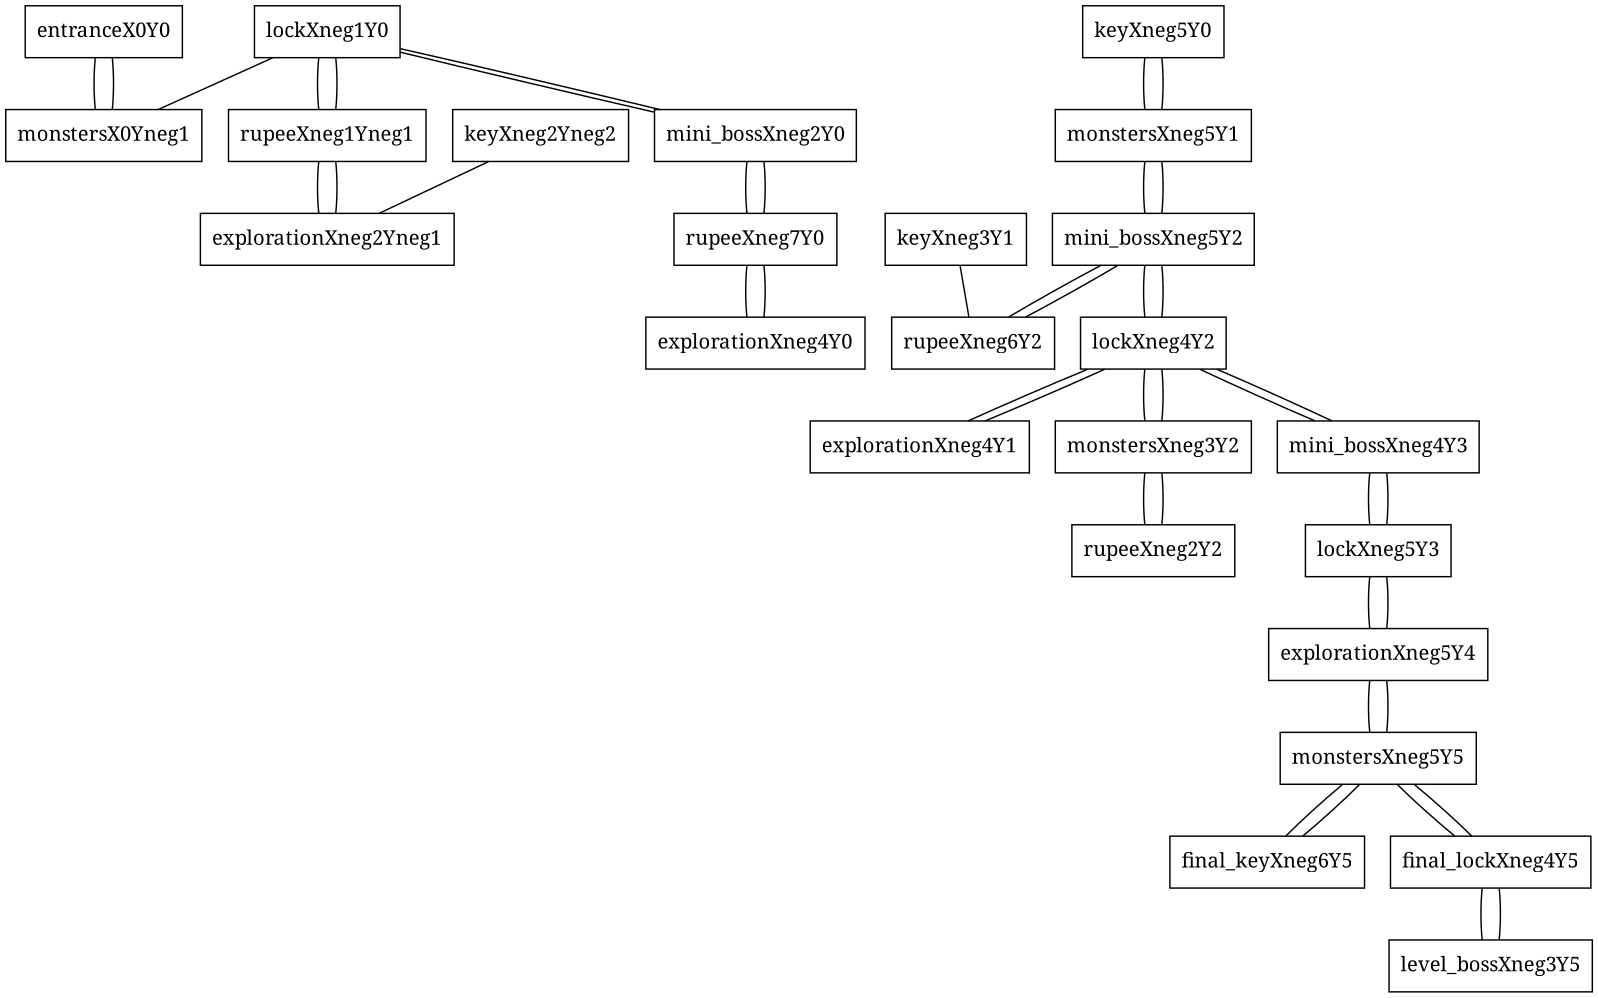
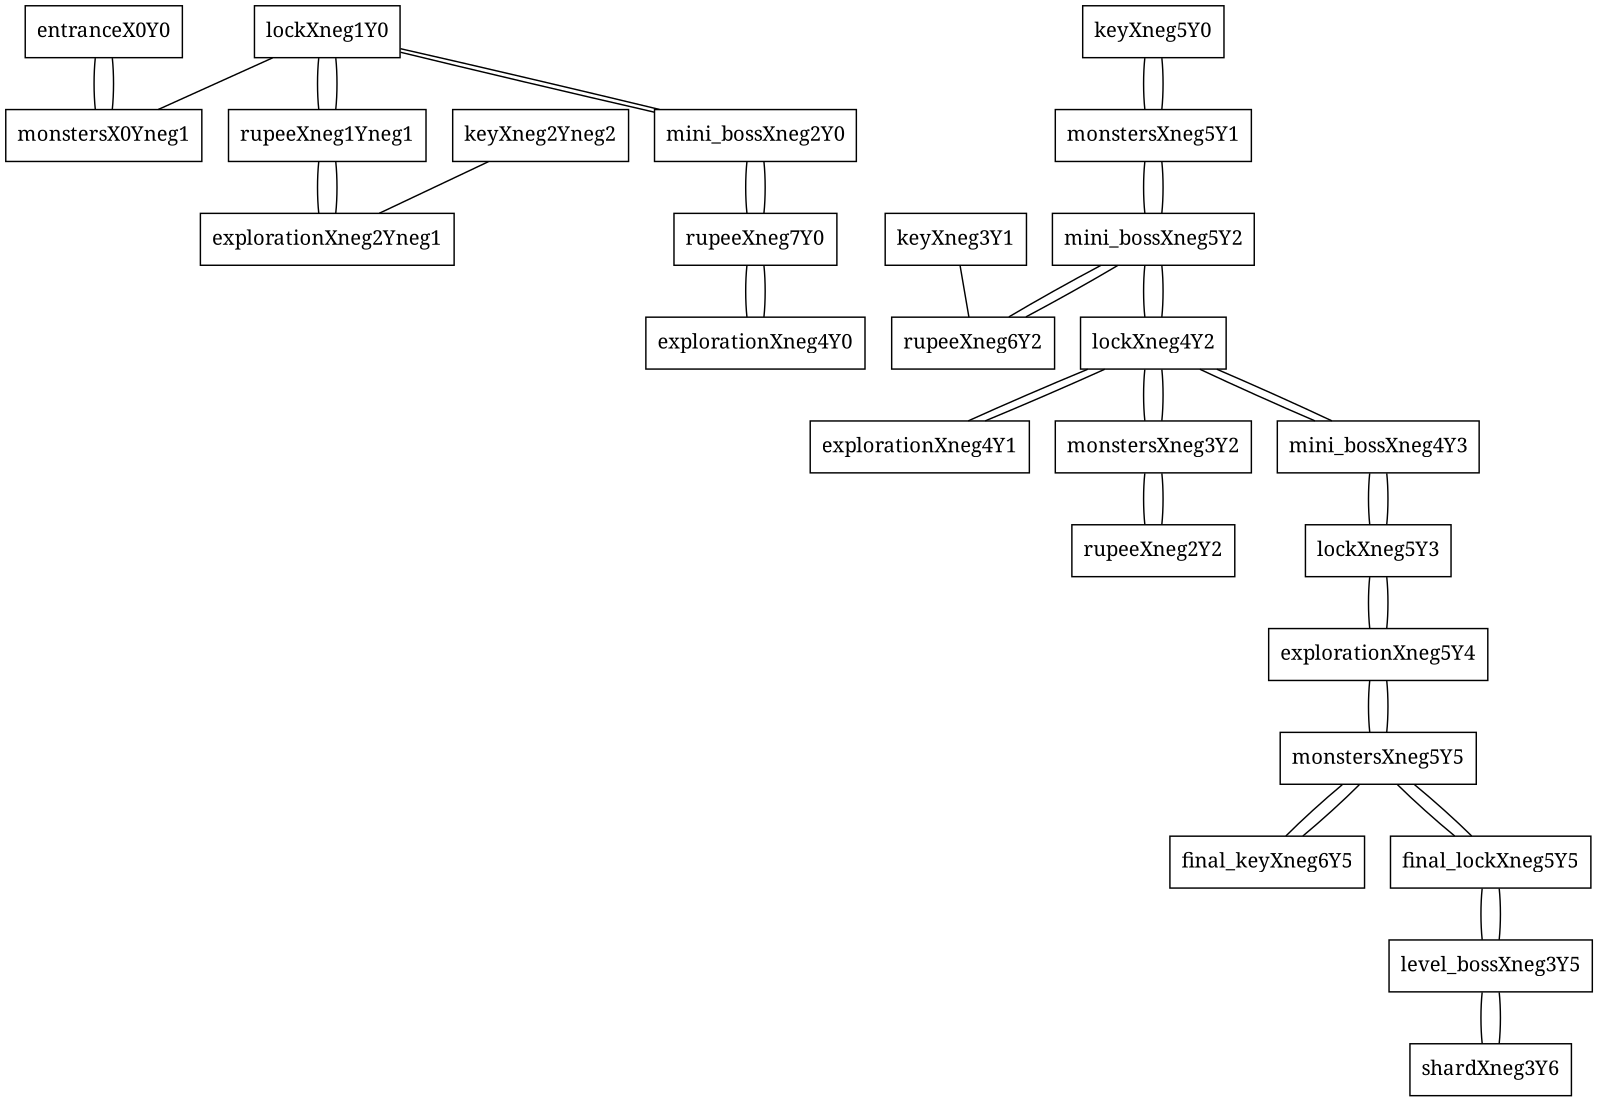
  graph {
    fontname="Noto Serif"
    node [fontname="Noto Serif" shape=box]
    edge [fontname="Noto Serif"]
    entranceX0Y0
    monstersX0Yneg1
    rupeeXneg1Yneg1
    explorationXneg2Yneg1
    lockXneg1Y0
    mini_bossXneg2Y0
    keyXneg2Yneg2
    n8 [label=rupeeXneg7Y0]
    explorationXneg4Y0
    keyXneg5Y0
    monstersXneg5Y1
    mini_bossXneg5Y2
    rupeeXneg6Y2
    lockXneg4Y2
    explorationXneg4Y1
    monstersXneg3Y2
    mini_bossXneg4Y3
    rupeeXneg2Y2
    lockXneg5Y3
    keyXneg3Y1
    explorationXneg5Y4
    monstersXneg5Y5
    final_keyXneg6Y5
-   final_lockXneg4Y5
+   final_lockXneg4Y5 [label=final_lockXneg5Y5]
    level_bossXneg3Y5
+   shardXneg3Y6
    entranceX0Y0 -- monstersX0Yneg1
    monstersX0Yneg1 -- entranceX0Y0
    rupeeXneg1Yneg1 -- explorationXneg2Yneg1
    rupeeXneg1Yneg1 -- lockXneg1Y0
    explorationXneg2Yneg1 -- rupeeXneg1Yneg1
    lockXneg1Y0 -- monstersX0Yneg1
    lockXneg1Y0 -- rupeeXneg1Yneg1
    lockXneg1Y0 -- mini_bossXneg2Y0
    mini_bossXneg2Y0 -- lockXneg1Y0
    mini_bossXneg2Y0 -- n8
    keyXneg2Yneg2 -- explorationXneg2Yneg1
    n8 -- mini_bossXneg2Y0
    n8 -- explorationXneg4Y0
    explorationXneg4Y0 -- n8
    keyXneg5Y0 -- monstersXneg5Y1
    monstersXneg5Y1 -- keyXneg5Y0
    monstersXneg5Y1 -- mini_bossXneg5Y2
    mini_bossXneg5Y2 -- monstersXneg5Y1
    mini_bossXneg5Y2 -- rupeeXneg6Y2
    mini_bossXneg5Y2 -- lockXneg4Y2
    rupeeXneg6Y2 -- mini_bossXneg5Y2
    lockXneg4Y2 -- mini_bossXneg5Y2
    lockXneg4Y2 -- explorationXneg4Y1
    lockXneg4Y2 -- monstersXneg3Y2
    lockXneg4Y2 -- mini_bossXneg4Y3
    explorationXneg4Y1 -- lockXneg4Y2
    monstersXneg3Y2 -- lockXneg4Y2
    monstersXneg3Y2 -- rupeeXneg2Y2
    mini_bossXneg4Y3 -- lockXneg4Y2
    mini_bossXneg4Y3 -- lockXneg5Y3
    rupeeXneg2Y2 -- monstersXneg3Y2
    lockXneg5Y3 -- mini_bossXneg4Y3
    lockXneg5Y3 -- explorationXneg5Y4
    keyXneg3Y1 -- rupeeXneg6Y2
    explorationXneg5Y4 -- lockXneg5Y3
    explorationXneg5Y4 -- monstersXneg5Y5
    monstersXneg5Y5 -- explorationXneg5Y4
    monstersXneg5Y5 -- final_keyXneg6Y5
    monstersXneg5Y5 -- final_lockXneg4Y5
    final_keyXneg6Y5 -- monstersXneg5Y5
    final_lockXneg4Y5 -- monstersXneg5Y5
    final_lockXneg4Y5 -- level_bossXneg3Y5
    level_bossXneg3Y5 -- final_lockXneg4Y5
+   level_bossXneg3Y5 -- shardXneg3Y6
+   shardXneg3Y6 -- level_bossXneg3Y5
  }
